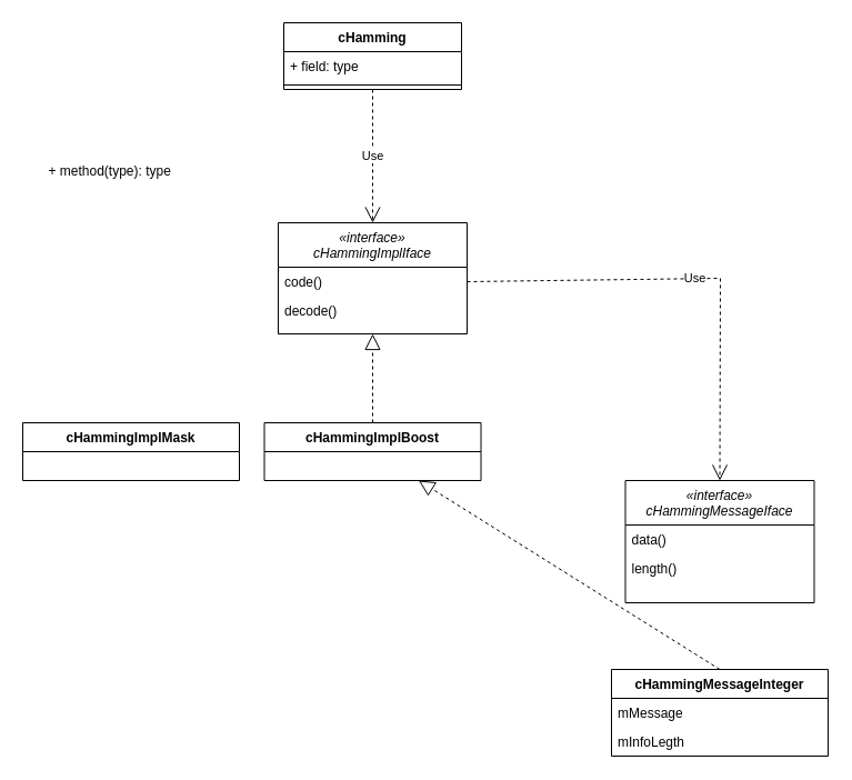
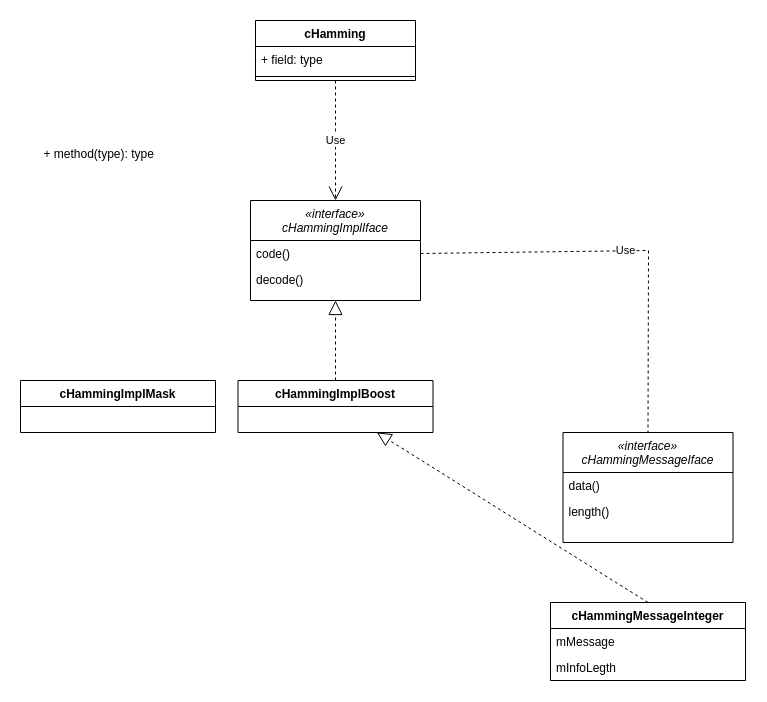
  <mxCell id="0" />
  <mxCell id="1" parent="0" />
  <mxCell id="2" value="«interface»&#10;cHammingMessageIface" style="swimlane;fontStyle=2;align=center;verticalAlign=top;childLayout=stackLayout;horizontal=1;startSize=40;horizontalStack=0;resizeParent=1;resizeLast=0;collapsible=1;marginBottom=0;rounded=0;shadow=0;strokeWidth=1;" parent="1" vertex="1"><mxGeometry x="562.5" y="432" width="170" height="110" as="geometry"><mxRectangle x="230" y="140" width="160" height="26" as="alternateBounds" /></mxGeometry></mxCell>
  <mxCell id="3" value="data()" style="text;align=left;verticalAlign=top;spacingLeft=4;spacingRight=4;overflow=hidden;rotatable=0;points=[[0,0.5],[1,0.5]];portConstraint=eastwest;" parent="2" vertex="1"><mxGeometry y="40" width="170" height="26" as="geometry" /></mxCell>
  <mxCell id="4" value="length()" style="text;align=left;verticalAlign=top;spacingLeft=4;spacingRight=4;overflow=hidden;rotatable=0;points=[[0,0.5],[1,0.5]];portConstraint=eastwest;" vertex="1" parent="2"><mxGeometry y="66" width="170" height="26" as="geometry" /></mxCell>
  <mxCell id="5" value="cHammingMessageInteger" style="swimlane;fontStyle=1;align=center;verticalAlign=top;childLayout=stackLayout;horizontal=1;startSize=26;horizontalStack=0;resizeParent=1;resizeParentMax=0;resizeLast=0;collapsible=1;marginBottom=0;" vertex="1" parent="1"><mxGeometry x="550" y="602" width="195" height="78" as="geometry" /></mxCell>
  <mxCell id="6" value="mMessage" style="text;align=left;verticalAlign=top;spacingLeft=4;spacingRight=4;overflow=hidden;rotatable=0;points=[[0,0.5],[1,0.5]];portConstraint=eastwest;" vertex="1" parent="5"><mxGeometry y="26" width="195" height="26" as="geometry" /></mxCell>
  <mxCell id="7" value="mInfoLegth" style="text;align=left;verticalAlign=top;spacingLeft=4;spacingRight=4;overflow=hidden;rotatable=0;points=[[0,0.5],[1,0.5]];portConstraint=eastwest;" vertex="1" parent="5"><mxGeometry y="52" width="195" height="26" as="geometry" /></mxCell>
  <mxCell id="8" value="" style="endArrow=block;dashed=1;endFill=0;endSize=12;html=1;rounded=0;exitX=0.5;exitY=0;exitDx=0;exitDy=0;" edge="1" parent="1" source="5" target="12"><mxGeometry width="160" relative="1" as="geometry"><mxPoint x="502.5" y="592" as="sourcePoint" /><mxPoint x="662.5" y="592" as="targetPoint" /></mxGeometry></mxCell>
  <mxCell id="9" value="«interface»&#10;cHammingImplIface" style="swimlane;fontStyle=2;align=center;verticalAlign=top;childLayout=stackLayout;horizontal=1;startSize=40;horizontalStack=0;resizeParent=1;resizeLast=0;collapsible=1;marginBottom=0;rounded=0;shadow=0;strokeWidth=1;" vertex="1" parent="1"><mxGeometry x="250" y="200" width="170" height="100" as="geometry"><mxRectangle x="230" y="140" width="160" height="26" as="alternateBounds" /></mxGeometry></mxCell>
  <mxCell id="10" value="code()" style="text;align=left;verticalAlign=top;spacingLeft=4;spacingRight=4;overflow=hidden;rotatable=0;points=[[0,0.5],[1,0.5]];portConstraint=eastwest;" vertex="1" parent="9"><mxGeometry y="40" width="170" height="26" as="geometry" /></mxCell>
  <mxCell id="11" value="decode()" style="text;align=left;verticalAlign=top;spacingLeft=4;spacingRight=4;overflow=hidden;rotatable=0;points=[[0,0.5],[1,0.5]];portConstraint=eastwest;" vertex="1" parent="9"><mxGeometry y="66" width="170" height="26" as="geometry" /></mxCell>
  <mxCell id="12" value="cHammingImplBoost" style="swimlane;fontStyle=1;align=center;verticalAlign=top;childLayout=stackLayout;horizontal=1;startSize=26;horizontalStack=0;resizeParent=1;resizeParentMax=0;resizeLast=0;collapsible=1;marginBottom=0;" vertex="1" parent="1"><mxGeometry x="237.5" y="380" width="195" height="52" as="geometry" /></mxCell>
  <mxCell id="13" value="" style="endArrow=block;dashed=1;endFill=0;endSize=12;html=1;rounded=0;entryX=0.5;entryY=1;entryDx=0;entryDy=0;exitX=0.5;exitY=0;exitDx=0;exitDy=0;" edge="1" parent="1" source="12" target="9"><mxGeometry width="160" relative="1" as="geometry"><mxPoint x="190" y="370" as="sourcePoint" /><mxPoint x="335" y="320" as="targetPoint" /></mxGeometry></mxCell>
  <mxCell id="14" value="cHammingImplMask" style="swimlane;fontStyle=1;align=center;verticalAlign=top;childLayout=stackLayout;horizontal=1;startSize=26;horizontalStack=0;resizeParent=1;resizeParentMax=0;resizeLast=0;collapsible=1;marginBottom=0;" vertex="1" parent="1"><mxGeometry x="20" y="380" width="195" height="52" as="geometry" /></mxCell>
  <mxCell id="15" value="cHamming" style="swimlane;fontStyle=1;align=center;verticalAlign=top;childLayout=stackLayout;horizontal=1;startSize=26;horizontalStack=0;resizeParent=1;resizeParentMax=0;resizeLast=0;collapsible=1;marginBottom=0;" vertex="1" parent="1"><mxGeometry x="255" y="20" width="160" height="60" as="geometry" /></mxCell>
  <mxCell id="16" value="+ field: type" style="text;strokeColor=none;fillColor=none;align=left;verticalAlign=top;spacingLeft=4;spacingRight=4;overflow=hidden;rotatable=0;points=[[0,0.5],[1,0.5]];portConstraint=eastwest;" vertex="1" parent="15"><mxGeometry y="26" width="160" height="26" as="geometry" /></mxCell>
  <mxCell id="17" value="" style="line;strokeWidth=1;fillColor=none;align=left;verticalAlign=middle;spacingTop=-1;spacingLeft=3;spacingRight=3;rotatable=0;labelPosition=right;points=[];portConstraint=eastwest;" vertex="1" parent="15"><mxGeometry y="52" width="160" height="8" as="geometry" /></mxCell>
  <mxCell id="18" value="Use" style="endArrow=open;endSize=12;dashed=1;html=1;rounded=0;exitX=0.5;exitY=1;exitDx=0;exitDy=0;entryX=0.5;entryY=0;entryDx=0;entryDy=0;" edge="1" parent="1" source="15" target="9"><mxGeometry width="160" relative="1" as="geometry"><mxPoint x="130" y="60" as="sourcePoint" /><mxPoint x="290" y="60" as="targetPoint" /><Array as="points"><mxPoint x="335" y="130" /></Array></mxGeometry></mxCell>
- <mxCell id="19" value="Use" style="endArrow=open;endSize=12;dashed=1;html=1;rounded=0;exitX=1;exitY=0.5;exitDx=0;exitDy=0;entryX=0.5;entryY=0;entryDx=0;entryDy=0;" edge="1" parent="1" source="10" target="2"><mxGeometry width="160" relative="1" as="geometry"><mxPoint x="600" y="80" as="sourcePoint" /><mxPoint x="658" y="190" as="targetPoint" /><Array as="points"><mxPoint x="648" y="250" /></Array></mxGeometry></mxCell>
+ <mxCell id="19" value="Use" style="endArrow=none;endSize=12;dashed=1;html=1;rounded=0;exitX=1;exitY=0.5;exitDx=0;exitDy=0;entryX=0.5;entryY=0;entryDx=0;entryDy=0;" edge="1" parent="1" source="10" target="2"><mxGeometry width="160" relative="1" as="geometry"><mxPoint x="600" y="80" as="sourcePoint" /><mxPoint x="658" y="190" as="targetPoint" /><Array as="points"><mxPoint x="648" y="250" /></Array></mxGeometry></mxCell>
  <mxCell id="20" value="+ method(type): type" style="text;strokeColor=none;fillColor=none;align=left;verticalAlign=top;spacingLeft=4;spacingRight=4;overflow=hidden;rotatable=0;points=[[0,0.5],[1,0.5]];portConstraint=eastwest;" vertex="1" parent="1"><mxGeometry x="37.5" y="140" width="160" height="26" as="geometry" /></mxCell>
  <mxCell id="21" value="&amp;nbsp;" style="text;whiteSpace=wrap;html=1;" vertex="1" parent="1"><mxGeometry x="580" y="120" width="40" height="40" as="geometry" /></mxCell>
